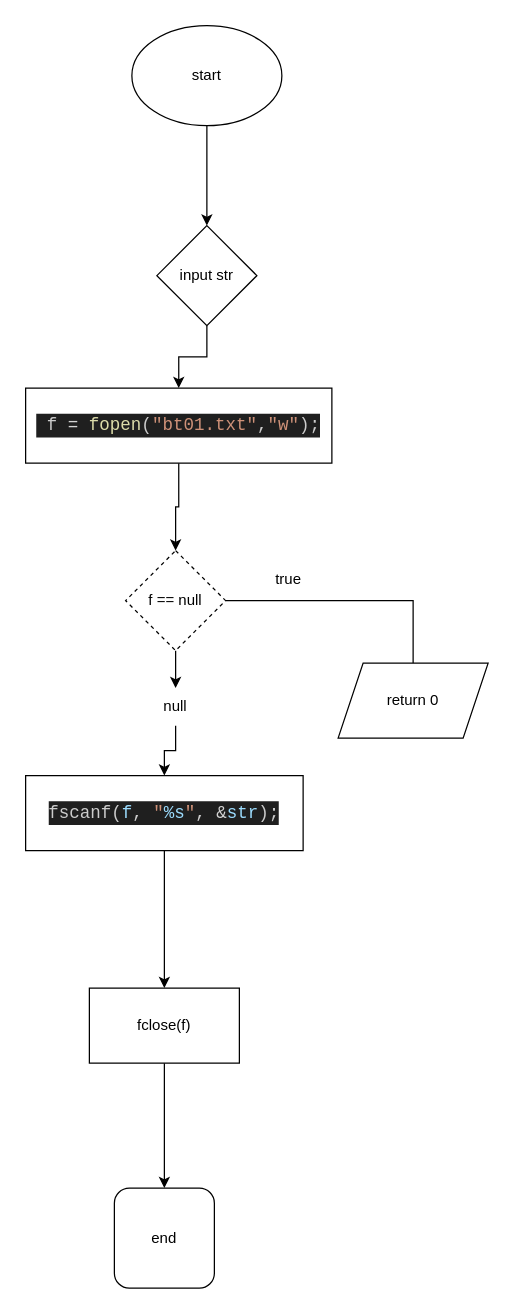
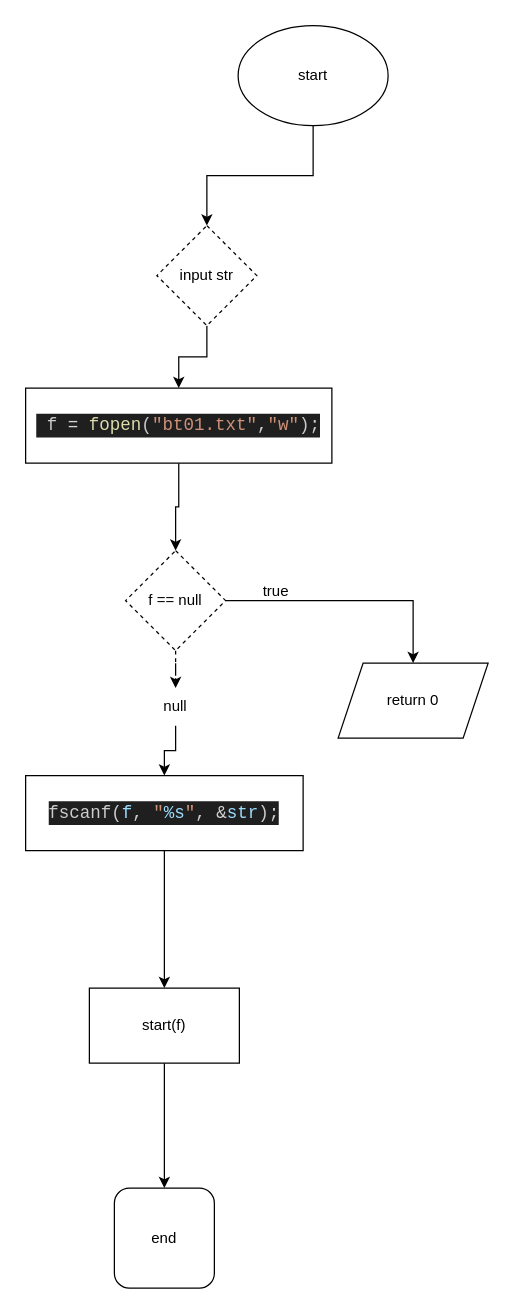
  <mxCell id="0" />
  <mxCell id="1" parent="0" />
  <mxCell id="2" value="" style="edgeStyle=orthogonalEdgeStyle;rounded=0;orthogonalLoop=1;jettySize=auto;html=1;" parent="1" source="3" target="5" edge="1"><mxGeometry relative="1" as="geometry" /></mxCell>
- <mxCell id="3" value="start" style="ellipse;whiteSpace=wrap;html=1;" parent="1" vertex="1"><mxGeometry x="105" y="20" width="120" height="80" as="geometry" /></mxCell>
+ <mxCell id="3" value="start" style="ellipse;whiteSpace=wrap;html=1;" parent="1" vertex="1"><mxGeometry x="190" y="20" width="120" height="80" as="geometry" /></mxCell>
  <mxCell id="4" value="" style="edgeStyle=orthogonalEdgeStyle;rounded=0;orthogonalLoop=1;jettySize=auto;html=1;" parent="1" source="5" target="7" edge="1"><mxGeometry relative="1" as="geometry" /></mxCell>
- <mxCell id="5" value="input str" style="rhombus;whiteSpace=wrap;html=1;" parent="1" vertex="1"><mxGeometry x="125" y="180" width="80" height="80" as="geometry" /></mxCell>
+ <mxCell id="5" value="input str" style="rhombus;whiteSpace=wrap;html=1;dashed=1;" parent="1" vertex="1"><mxGeometry x="125" y="180" width="80" height="80" as="geometry" /></mxCell>
  <mxCell id="6" value="" style="edgeStyle=orthogonalEdgeStyle;rounded=0;orthogonalLoop=1;jettySize=auto;html=1;" parent="1" source="7" target="10" edge="1"><mxGeometry relative="1" as="geometry" /></mxCell>
  <mxCell id="7" value="&lt;div style=&quot;color: rgb(204, 204, 204); background-color: rgb(31, 31, 31); font-family: Consolas, &amp;quot;Courier New&amp;quot;, monospace; font-size: 14px; line-height: 19px;&quot;&gt;&amp;nbsp;f &lt;span style=&quot;color: #d4d4d4;&quot;&gt;=&lt;/span&gt; &lt;span style=&quot;color: #dcdcaa;&quot;&gt;fopen&lt;/span&gt;(&lt;span style=&quot;color: #ce9178;&quot;&gt;&quot;bt01.txt&quot;&lt;/span&gt;,&lt;span style=&quot;color: #ce9178;&quot;&gt;&quot;w&quot;&lt;/span&gt;);&lt;/div&gt;" style="rounded=0;whiteSpace=wrap;html=1;" parent="1" vertex="1"><mxGeometry x="20" y="310" width="245" height="60" as="geometry" /></mxCell>
- <mxCell id="8" value="" style="edgeStyle=orthogonalEdgeStyle;rounded=0;orthogonalLoop=1;jettySize=auto;html=1;endArrow=none;" parent="1" source="10" target="11" edge="1"><mxGeometry relative="1" as="geometry" /></mxCell>
+ <mxCell id="8" value="" style="edgeStyle=orthogonalEdgeStyle;rounded=0;orthogonalLoop=1;jettySize=auto;html=1;" parent="1" source="10" target="11" edge="1"><mxGeometry relative="1" as="geometry" /></mxCell>
  <mxCell id="9" value="" style="edgeStyle=orthogonalEdgeStyle;rounded=0;orthogonalLoop=1;jettySize=auto;html=1;" parent="1" source="18" target="13" edge="1"><mxGeometry relative="1" as="geometry" /></mxCell>
  <mxCell id="10" value="f == null" style="rhombus;whiteSpace=wrap;html=1;rounded=0;dashed=1;" parent="1" vertex="1"><mxGeometry x="100" y="440" width="80" height="80" as="geometry" /></mxCell>
  <mxCell id="11" value="return 0" style="shape=parallelogram;perimeter=parallelogramPerimeter;whiteSpace=wrap;html=1;fixedSize=1;" parent="1" vertex="1"><mxGeometry x="270" y="530" width="120" height="60" as="geometry" /></mxCell>
  <mxCell id="12" value="" style="edgeStyle=orthogonalEdgeStyle;rounded=0;orthogonalLoop=1;jettySize=auto;html=1;" parent="1" source="13" target="15" edge="1"><mxGeometry relative="1" as="geometry" /></mxCell>
  <mxCell id="13" value="&lt;div style=&quot;color: rgb(204, 204, 204); background-color: rgb(31, 31, 31); font-family: Consolas, &amp;quot;Courier New&amp;quot;, monospace; font-size: 14px; line-height: 19px;&quot;&gt;&lt;div style=&quot;line-height: 19px;&quot;&gt;fscanf(&lt;span style=&quot;color: #9cdcfe;&quot;&gt;f&lt;/span&gt;, &lt;span style=&quot;color: #ce9178;&quot;&gt;&quot;&lt;/span&gt;&lt;span style=&quot;color: #9cdcfe;&quot;&gt;%s&lt;/span&gt;&lt;span style=&quot;color: #ce9178;&quot;&gt;&quot;&lt;/span&gt;, &lt;span style=&quot;color: #d4d4d4;&quot;&gt;&amp;amp;&lt;/span&gt;&lt;span style=&quot;color: #9cdcfe;&quot;&gt;str&lt;/span&gt;);&lt;/div&gt;&lt;/div&gt;" style="rounded=0;whiteSpace=wrap;html=1;" parent="1" vertex="1"><mxGeometry x="20" y="620" width="222" height="60" as="geometry" /></mxCell>
  <mxCell id="14" value="" style="edgeStyle=orthogonalEdgeStyle;rounded=0;orthogonalLoop=1;jettySize=auto;html=1;" parent="1" source="15" target="16" edge="1"><mxGeometry relative="1" as="geometry" /></mxCell>
- <mxCell id="15" value="fclose(f)" style="whiteSpace=wrap;html=1;rounded=0;" parent="1" vertex="1"><mxGeometry x="71" y="790" width="120" height="60" as="geometry" /></mxCell>
+ <mxCell id="15" value="start(f)" style="whiteSpace=wrap;html=1;rounded=0;" parent="1" vertex="1"><mxGeometry x="71" y="790" width="120" height="60" as="geometry" /></mxCell>
  <mxCell id="16" value="end" style="whiteSpace=wrap;html=1;rounded=1;" parent="1" vertex="1"><mxGeometry x="91" y="950" width="80" height="80" as="geometry" /></mxCell>
- <mxCell id="17" value="" style="edgeStyle=orthogonalEdgeStyle;rounded=0;orthogonalLoop=1;jettySize=auto;html=1;" edge="1" parent="1" source="10" target="18"><mxGeometry relative="1" as="geometry"><mxPoint x="140" y="520" as="sourcePoint" /><mxPoint x="131" y="620" as="targetPoint" /></mxGeometry></mxCell>
+ <mxCell id="17" value="" style="edgeStyle=orthogonalEdgeStyle;rounded=0;orthogonalLoop=1;jettySize=auto;html=1;dashed=1;" edge="1" parent="1" source="10" target="18"><mxGeometry relative="1" as="geometry"><mxPoint x="140" y="520" as="sourcePoint" /><mxPoint x="131" y="620" as="targetPoint" /></mxGeometry></mxCell>
  <mxCell id="18" value="null" style="text;html=1;strokeColor=none;fillColor=none;align=center;verticalAlign=middle;whiteSpace=wrap;rounded=0;" parent="1" vertex="1"><mxGeometry x="110" y="550" width="60" height="30" as="geometry" /></mxCell>
- <mxCell id="19" value="true" style="text;html=1;align=center;verticalAlign=middle;resizable=0;points=[];autosize=1;strokeColor=none;fillColor=none;" vertex="1" parent="1"><mxGeometry x="210" y="448" width="40" height="30" as="geometry" /></mxCell>
+ <mxCell id="19" value="true" style="text;html=1;align=center;verticalAlign=middle;resizable=0;points=[];autosize=1;strokeColor=none;fillColor=none;" vertex="1" parent="1"><mxGeometry x="200" y="458" width="40" height="30" as="geometry" /></mxCell>
